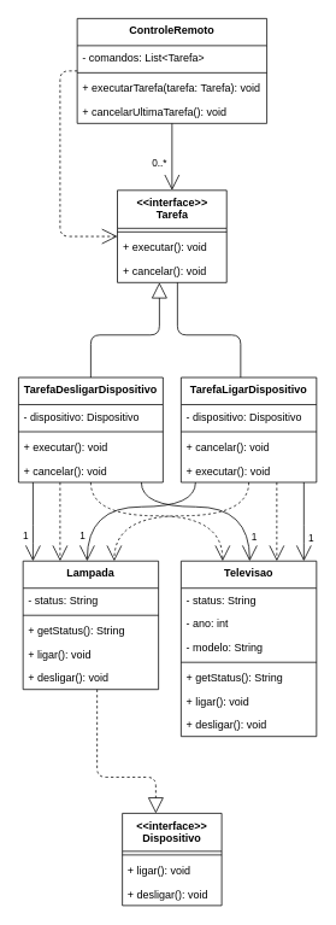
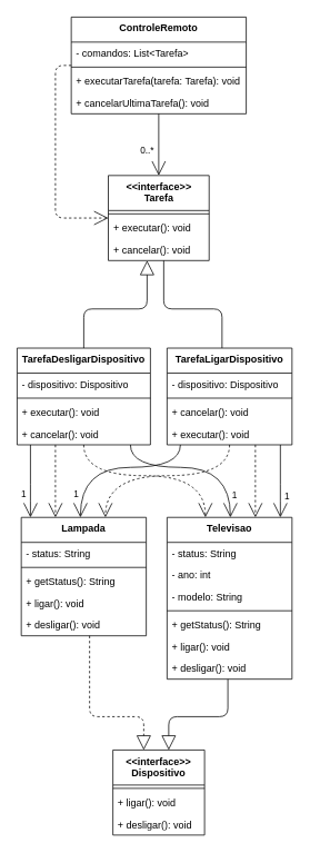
  <mxCell id="0" />
  <mxCell id="1" parent="0" />
  <mxCell id="2" value="&amp;lt;&amp;lt;interface&amp;gt;&amp;gt;&lt;br&gt;Tarefa" style="swimlane;fontStyle=1;align=center;verticalAlign=top;childLayout=stackLayout;horizontal=1;startSize=42;horizontalStack=0;resizeParent=1;resizeParentMax=0;resizeLast=0;collapsible=0;marginBottom=0;whiteSpace=wrap;html=1;" parent="1" vertex="1"><mxGeometry x="129.5" y="210" width="121" height="102" as="geometry" /></mxCell>
  <mxCell id="3" value="" style="line;strokeWidth=1;fillColor=none;align=left;verticalAlign=middle;spacingTop=-1;spacingLeft=3;spacingRight=3;rotatable=0;labelPosition=right;points=[];portConstraint=eastwest;strokeColor=inherit;" parent="2" vertex="1"><mxGeometry y="42" width="121" height="8" as="geometry" /></mxCell>
  <mxCell id="4" value="+ executar(): void" style="text;strokeColor=none;fillColor=none;align=left;verticalAlign=top;spacingLeft=4;spacingRight=4;overflow=hidden;rotatable=0;points=[[0,0.5],[1,0.5]];portConstraint=eastwest;whiteSpace=wrap;html=1;" vertex="1" parent="2"><mxGeometry y="50" width="121" height="26" as="geometry" /></mxCell>
  <mxCell id="5" value="+ cancelar(): void" style="text;strokeColor=none;fillColor=none;align=left;verticalAlign=top;spacingLeft=4;spacingRight=4;overflow=hidden;rotatable=0;points=[[0,0.5],[1,0.5]];portConstraint=eastwest;whiteSpace=wrap;html=1;" parent="2" vertex="1"><mxGeometry y="76" width="121" height="26" as="geometry" /></mxCell>
  <mxCell id="6" style="edgeStyle=none;html=1;endSize=15;endArrow=open;endFill=0;" edge="1" parent="1" source="9" target="2"><mxGeometry relative="1" as="geometry" /></mxCell>
  <mxCell id="7" value="0..*" style="edgeLabel;html=1;align=center;verticalAlign=middle;resizable=0;points=[];" vertex="1" connectable="0" parent="6"><mxGeometry x="-0.19" y="1" relative="1" as="geometry"><mxPoint x="-16" y="13" as="offset" /></mxGeometry></mxCell>
  <mxCell id="8" style="edgeStyle=orthogonalEdgeStyle;html=1;endArrow=open;endFill=0;endSize=15;dashed=1;" edge="1" parent="1" source="9" target="2"><mxGeometry relative="1" as="geometry"><Array as="points"><mxPoint x="66" y="78" /><mxPoint x="66" y="261" /></Array></mxGeometry></mxCell>
  <mxCell id="9" value="ControleRemoto" style="swimlane;fontStyle=1;align=center;verticalAlign=top;childLayout=stackLayout;horizontal=1;startSize=30;horizontalStack=0;resizeParent=1;resizeParentMax=0;resizeLast=0;collapsible=0;marginBottom=0;whiteSpace=wrap;html=1;" parent="1" vertex="1"><mxGeometry x="85" y="20" width="210" height="116" as="geometry" /></mxCell>
  <mxCell id="10" value="- comandos: List&amp;lt;Tarefa&amp;gt;" style="text;strokeColor=none;fillColor=none;align=left;verticalAlign=top;spacingLeft=4;spacingRight=4;overflow=hidden;rotatable=0;points=[[0,0.5],[1,0.5]];portConstraint=eastwest;whiteSpace=wrap;html=1;" parent="9" vertex="1"><mxGeometry y="30" width="210" height="26" as="geometry" /></mxCell>
  <mxCell id="11" value="" style="line;strokeWidth=1;fillColor=none;align=left;verticalAlign=middle;spacingTop=-1;spacingLeft=3;spacingRight=3;rotatable=0;labelPosition=right;points=[];portConstraint=eastwest;strokeColor=inherit;" parent="9" vertex="1"><mxGeometry y="56" width="210" height="8" as="geometry" /></mxCell>
  <mxCell id="12" value="+ executarTarefa(tarefa: Tarefa): void" style="text;strokeColor=none;fillColor=none;align=left;verticalAlign=top;spacingLeft=4;spacingRight=4;overflow=hidden;rotatable=0;points=[[0,0.5],[1,0.5]];portConstraint=eastwest;whiteSpace=wrap;html=1;" parent="9" vertex="1"><mxGeometry y="64" width="210" height="26" as="geometry" /></mxCell>
  <mxCell id="13" value="+ cancelarUltimaTarefa(): void" style="text;strokeColor=none;fillColor=none;align=left;verticalAlign=top;spacingLeft=4;spacingRight=4;overflow=hidden;rotatable=0;points=[[0,0.5],[1,0.5]];portConstraint=eastwest;whiteSpace=wrap;html=1;" vertex="1" parent="9"><mxGeometry y="90" width="210" height="26" as="geometry" /></mxCell>
  <mxCell id="14" style="edgeStyle=orthogonalEdgeStyle;html=1;endArrow=block;endFill=0;endSize=15;dashed=1;" edge="1" parent="1" source="15" target="21"><mxGeometry relative="1" as="geometry"><Array as="points"><mxPoint x="107" y="859" /><mxPoint x="172" y="859" /></Array></mxGeometry></mxCell>
  <mxCell id="15" value="Lampada" style="swimlane;fontStyle=1;align=center;verticalAlign=top;childLayout=stackLayout;horizontal=1;startSize=30;horizontalStack=0;resizeParent=1;resizeParentMax=0;resizeLast=0;collapsible=0;marginBottom=0;whiteSpace=wrap;html=1;" parent="1" vertex="1"><mxGeometry x="25" y="620" width="150" height="142" as="geometry" /></mxCell>
  <mxCell id="16" value="- status: String" style="text;strokeColor=none;fillColor=none;align=left;verticalAlign=top;spacingLeft=4;spacingRight=4;overflow=hidden;rotatable=0;points=[[0,0.5],[1,0.5]];portConstraint=eastwest;whiteSpace=wrap;html=1;" vertex="1" parent="15"><mxGeometry y="30" width="150" height="26" as="geometry" /></mxCell>
  <mxCell id="17" value="" style="line;strokeWidth=1;fillColor=none;align=left;verticalAlign=middle;spacingTop=-1;spacingLeft=3;spacingRight=3;rotatable=0;labelPosition=right;points=[];portConstraint=eastwest;strokeColor=inherit;" parent="15" vertex="1"><mxGeometry y="56" width="150" height="8" as="geometry" /></mxCell>
  <mxCell id="18" value="+ getStatus(): String" style="text;strokeColor=none;fillColor=none;align=left;verticalAlign=top;spacingLeft=4;spacingRight=4;overflow=hidden;rotatable=0;points=[[0,0.5],[1,0.5]];portConstraint=eastwest;whiteSpace=wrap;html=1;" vertex="1" parent="15"><mxGeometry y="64" width="150" height="26" as="geometry" /></mxCell>
  <mxCell id="19" value="+ ligar(): void" style="text;strokeColor=none;fillColor=none;align=left;verticalAlign=top;spacingLeft=4;spacingRight=4;overflow=hidden;rotatable=0;points=[[0,0.5],[1,0.5]];portConstraint=eastwest;whiteSpace=wrap;html=1;" parent="15" vertex="1"><mxGeometry y="90" width="150" height="26" as="geometry" /></mxCell>
  <mxCell id="20" value="+ desligar(): void" style="text;strokeColor=none;fillColor=none;align=left;verticalAlign=top;spacingLeft=4;spacingRight=4;overflow=hidden;rotatable=0;points=[[0,0.5],[1,0.5]];portConstraint=eastwest;whiteSpace=wrap;html=1;" vertex="1" parent="15"><mxGeometry y="116" width="150" height="26" as="geometry" /></mxCell>
  <mxCell id="21" value="&amp;lt;&amp;lt;interface&amp;gt;&amp;gt;&lt;br&gt;Dispositivo" style="swimlane;fontStyle=1;align=center;verticalAlign=top;childLayout=stackLayout;horizontal=1;startSize=42;horizontalStack=0;resizeParent=1;resizeParentMax=0;resizeLast=0;collapsible=0;marginBottom=0;whiteSpace=wrap;html=1;" vertex="1" parent="1"><mxGeometry x="135" y="899" width="110" height="102" as="geometry" /></mxCell>
  <mxCell id="22" value="" style="line;strokeWidth=1;fillColor=none;align=left;verticalAlign=middle;spacingTop=-1;spacingLeft=3;spacingRight=3;rotatable=0;labelPosition=right;points=[];portConstraint=eastwest;strokeColor=inherit;" vertex="1" parent="21"><mxGeometry y="42" width="110" height="8" as="geometry" /></mxCell>
  <mxCell id="23" value="+ ligar(): void" style="text;strokeColor=none;fillColor=none;align=left;verticalAlign=top;spacingLeft=4;spacingRight=4;overflow=hidden;rotatable=0;points=[[0,0.5],[1,0.5]];portConstraint=eastwest;whiteSpace=wrap;html=1;" vertex="1" parent="21"><mxGeometry y="50" width="110" height="26" as="geometry" /></mxCell>
  <mxCell id="24" value="+ desligar(): void" style="text;strokeColor=none;fillColor=none;align=left;verticalAlign=top;spacingLeft=4;spacingRight=4;overflow=hidden;rotatable=0;points=[[0,0.5],[1,0.5]];portConstraint=eastwest;whiteSpace=wrap;html=1;" vertex="1" parent="21"><mxGeometry y="76" width="110" height="26" as="geometry" /></mxCell>
+ <mxCell id="25" style="edgeStyle=orthogonalEdgeStyle;html=1;endArrow=block;endFill=0;endSize=15;" edge="1" parent="1" source="26" target="21"><mxGeometry relative="1" as="geometry"><Array as="points"><mxPoint x="273" y="859" /><mxPoint x="202" y="859" /></Array></mxGeometry></mxCell>
  <mxCell id="26" value="Televisao" style="swimlane;fontStyle=1;align=center;verticalAlign=top;childLayout=stackLayout;horizontal=1;startSize=30;horizontalStack=0;resizeParent=1;resizeParentMax=0;resizeLast=0;collapsible=0;marginBottom=0;whiteSpace=wrap;html=1;" vertex="1" parent="1"><mxGeometry x="200" y="620" width="150" height="194" as="geometry" /></mxCell>
  <mxCell id="27" value="- status: String" style="text;strokeColor=none;fillColor=none;align=left;verticalAlign=top;spacingLeft=4;spacingRight=4;overflow=hidden;rotatable=0;points=[[0,0.5],[1,0.5]];portConstraint=eastwest;whiteSpace=wrap;html=1;" vertex="1" parent="26"><mxGeometry y="30" width="150" height="26" as="geometry" /></mxCell>
  <mxCell id="28" value="- ano: int" style="text;strokeColor=none;fillColor=none;align=left;verticalAlign=top;spacingLeft=4;spacingRight=4;overflow=hidden;rotatable=0;points=[[0,0.5],[1,0.5]];portConstraint=eastwest;whiteSpace=wrap;html=1;" vertex="1" parent="26"><mxGeometry y="56" width="150" height="26" as="geometry" /></mxCell>
  <mxCell id="29" value="- modelo: String" style="text;strokeColor=none;fillColor=none;align=left;verticalAlign=top;spacingLeft=4;spacingRight=4;overflow=hidden;rotatable=0;points=[[0,0.5],[1,0.5]];portConstraint=eastwest;whiteSpace=wrap;html=1;" vertex="1" parent="26"><mxGeometry y="82" width="150" height="26" as="geometry" /></mxCell>
  <mxCell id="30" value="" style="line;strokeWidth=1;fillColor=none;align=left;verticalAlign=middle;spacingTop=-1;spacingLeft=3;spacingRight=3;rotatable=0;labelPosition=right;points=[];portConstraint=eastwest;strokeColor=inherit;" vertex="1" parent="26"><mxGeometry y="108" width="150" height="8" as="geometry" /></mxCell>
  <mxCell id="31" value="+ getStatus(): String" style="text;strokeColor=none;fillColor=none;align=left;verticalAlign=top;spacingLeft=4;spacingRight=4;overflow=hidden;rotatable=0;points=[[0,0.5],[1,0.5]];portConstraint=eastwest;whiteSpace=wrap;html=1;" vertex="1" parent="26"><mxGeometry y="116" width="150" height="26" as="geometry" /></mxCell>
  <mxCell id="32" value="+ ligar(): void" style="text;strokeColor=none;fillColor=none;align=left;verticalAlign=top;spacingLeft=4;spacingRight=4;overflow=hidden;rotatable=0;points=[[0,0.5],[1,0.5]];portConstraint=eastwest;whiteSpace=wrap;html=1;" vertex="1" parent="26"><mxGeometry y="142" width="150" height="26" as="geometry" /></mxCell>
  <mxCell id="33" value="+ desligar(): void" style="text;strokeColor=none;fillColor=none;align=left;verticalAlign=top;spacingLeft=4;spacingRight=4;overflow=hidden;rotatable=0;points=[[0,0.5],[1,0.5]];portConstraint=eastwest;whiteSpace=wrap;html=1;" vertex="1" parent="26"><mxGeometry y="168" width="150" height="26" as="geometry" /></mxCell>
  <mxCell id="34" style="edgeStyle=orthogonalEdgeStyle;html=1;endArrow=block;endFill=0;endSize=15;" edge="1" parent="1" source="41" target="2"><mxGeometry relative="1" as="geometry"><Array as="points"><mxPoint x="100" y="370" /><mxPoint x="176" y="370" /></Array></mxGeometry></mxCell>
  <mxCell id="35" style="edgeStyle=orthogonalEdgeStyle;html=1;endArrow=open;endFill=0;endSize=15;dashed=1;" edge="1" parent="1" source="41" target="15"><mxGeometry relative="1" as="geometry"><Array as="points"><mxPoint x="66" y="580" /><mxPoint x="66" y="580" /></Array></mxGeometry></mxCell>
  <mxCell id="36" style="edgeStyle=orthogonalEdgeStyle;html=1;endArrow=open;endFill=0;endSize=15;" edge="1" parent="1" source="41" target="15"><mxGeometry relative="1" as="geometry"><Array as="points"><mxPoint x="36" y="590" /><mxPoint x="36" y="590" /></Array></mxGeometry></mxCell>
  <mxCell id="37" value="1" style="edgeLabel;html=1;align=center;verticalAlign=middle;resizable=0;points=[];" vertex="1" connectable="0" parent="36"><mxGeometry x="0.197" y="-2" relative="1" as="geometry"><mxPoint x="-7" y="6" as="offset" /></mxGeometry></mxCell>
  <mxCell id="38" style="edgeStyle=orthogonalEdgeStyle;html=1;endArrow=open;endFill=0;endSize=15;curved=1;" edge="1" parent="1" source="41" target="26"><mxGeometry relative="1" as="geometry"><Array as="points"><mxPoint x="156" y="560" /><mxPoint x="276" y="560" /></Array></mxGeometry></mxCell>
  <mxCell id="39" value="1" style="edgeLabel;html=1;align=center;verticalAlign=middle;resizable=0;points=[];" vertex="1" connectable="0" parent="38"><mxGeometry x="0.839" y="-1" relative="1" as="geometry"><mxPoint x="5" y="-11" as="offset" /></mxGeometry></mxCell>
  <mxCell id="40" style="edgeStyle=orthogonalEdgeStyle;curved=1;html=1;endArrow=open;endFill=0;endSize=15;dashed=1;" edge="1" parent="1" source="41" target="26"><mxGeometry relative="1" as="geometry"><Array as="points"><mxPoint x="100" y="570" /><mxPoint x="246" y="570" /></Array></mxGeometry></mxCell>
  <mxCell id="41" value="TarefaDesligarDispositivo" style="swimlane;fontStyle=1;align=center;verticalAlign=top;childLayout=stackLayout;horizontal=1;startSize=30;horizontalStack=0;resizeParent=1;resizeParentMax=0;resizeLast=0;collapsible=0;marginBottom=0;whiteSpace=wrap;html=1;" vertex="1" parent="1"><mxGeometry x="20" y="417" width="160" height="116" as="geometry" /></mxCell>
  <mxCell id="42" value="- dispositivo: Dispositivo" style="text;strokeColor=none;fillColor=none;align=left;verticalAlign=top;spacingLeft=4;spacingRight=4;overflow=hidden;rotatable=0;points=[[0,0.5],[1,0.5]];portConstraint=eastwest;whiteSpace=wrap;html=1;" vertex="1" parent="41"><mxGeometry y="30" width="160" height="26" as="geometry" /></mxCell>
  <mxCell id="43" value="" style="line;strokeWidth=1;fillColor=none;align=left;verticalAlign=middle;spacingTop=-1;spacingLeft=3;spacingRight=3;rotatable=0;labelPosition=right;points=[];portConstraint=eastwest;strokeColor=inherit;" vertex="1" parent="41"><mxGeometry y="56" width="160" height="8" as="geometry" /></mxCell>
  <mxCell id="44" value="+ executar(): void" style="text;strokeColor=none;fillColor=none;align=left;verticalAlign=top;spacingLeft=4;spacingRight=4;overflow=hidden;rotatable=0;points=[[0,0.5],[1,0.5]];portConstraint=eastwest;whiteSpace=wrap;html=1;" vertex="1" parent="41"><mxGeometry y="64" width="160" height="26" as="geometry" /></mxCell>
  <mxCell id="45" value="+ cancelar(): void" style="text;strokeColor=none;fillColor=none;align=left;verticalAlign=top;spacingLeft=4;spacingRight=4;overflow=hidden;rotatable=0;points=[[0,0.5],[1,0.5]];portConstraint=eastwest;whiteSpace=wrap;html=1;" vertex="1" parent="41"><mxGeometry y="90" width="160" height="26" as="geometry" /></mxCell>
  <mxCell id="46" style="edgeStyle=orthogonalEdgeStyle;html=1;endArrow=none;endFill=0;endSize=15;" edge="1" parent="1" source="53" target="2"><mxGeometry relative="1" as="geometry"><Array as="points"><mxPoint x="266" y="370" /><mxPoint x="196" y="370" /></Array></mxGeometry></mxCell>
  <mxCell id="47" style="edgeStyle=orthogonalEdgeStyle;html=1;endArrow=open;endFill=0;endSize=15;dashed=1;" edge="1" parent="1" source="53" target="26"><mxGeometry relative="1" as="geometry"><Array as="points"><mxPoint x="306" y="570" /><mxPoint x="306" y="570" /></Array></mxGeometry></mxCell>
  <mxCell id="48" style="edgeStyle=orthogonalEdgeStyle;html=1;endArrow=open;endFill=0;endSize=15;" edge="1" parent="1" source="53" target="26"><mxGeometry relative="1" as="geometry"><Array as="points"><mxPoint x="336" y="590" /><mxPoint x="336" y="590" /></Array></mxGeometry></mxCell>
  <mxCell id="49" value="1" style="edgeLabel;html=1;align=center;verticalAlign=middle;resizable=0;points=[];" vertex="1" connectable="0" parent="48"><mxGeometry x="0.236" y="2" relative="1" as="geometry"><mxPoint x="5" y="7" as="offset" /></mxGeometry></mxCell>
  <mxCell id="50" style="edgeStyle=orthogonalEdgeStyle;html=1;endArrow=open;endFill=0;endSize=15;curved=1;" edge="1" parent="1" source="53" target="15"><mxGeometry relative="1" as="geometry"><Array as="points"><mxPoint x="216" y="560" /><mxPoint x="96" y="560" /></Array></mxGeometry></mxCell>
  <mxCell id="51" value="1" style="edgeLabel;html=1;align=center;verticalAlign=middle;resizable=0;points=[];" vertex="1" connectable="0" parent="50"><mxGeometry x="0.707" y="5" relative="1" as="geometry"><mxPoint x="-11" y="1" as="offset" /></mxGeometry></mxCell>
  <mxCell id="52" style="edgeStyle=orthogonalEdgeStyle;curved=1;html=1;endArrow=open;endFill=0;endSize=15;dashed=1;" edge="1" parent="1" source="53" target="15"><mxGeometry relative="1" as="geometry"><Array as="points"><mxPoint x="275" y="570" /><mxPoint x="126" y="570" /></Array></mxGeometry></mxCell>
  <mxCell id="53" value="TarefaLigarDispositivo" style="swimlane;fontStyle=1;align=center;verticalAlign=top;childLayout=stackLayout;horizontal=1;startSize=30;horizontalStack=0;resizeParent=1;resizeParentMax=0;resizeLast=0;collapsible=0;marginBottom=0;whiteSpace=wrap;html=1;" vertex="1" parent="1"><mxGeometry x="200" y="417" width="150" height="116" as="geometry" /></mxCell>
  <mxCell id="54" value="- dispositivo: Dispositivo" style="text;strokeColor=none;fillColor=none;align=left;verticalAlign=top;spacingLeft=4;spacingRight=4;overflow=hidden;rotatable=0;points=[[0,0.5],[1,0.5]];portConstraint=eastwest;whiteSpace=wrap;html=1;" vertex="1" parent="53"><mxGeometry y="30" width="150" height="26" as="geometry" /></mxCell>
  <mxCell id="55" value="" style="line;strokeWidth=1;fillColor=none;align=left;verticalAlign=middle;spacingTop=-1;spacingLeft=3;spacingRight=3;rotatable=0;labelPosition=right;points=[];portConstraint=eastwest;strokeColor=inherit;" vertex="1" parent="53"><mxGeometry y="56" width="150" height="8" as="geometry" /></mxCell>
  <mxCell id="56" value="+ cancelar(): void" style="text;strokeColor=none;fillColor=none;align=left;verticalAlign=top;spacingLeft=4;spacingRight=4;overflow=hidden;rotatable=0;points=[[0,0.5],[1,0.5]];portConstraint=eastwest;whiteSpace=wrap;html=1;" vertex="1" parent="53"><mxGeometry y="64" width="150" height="26" as="geometry" /></mxCell>
  <mxCell id="57" value="+ executar(): void" style="text;strokeColor=none;fillColor=none;align=left;verticalAlign=top;spacingLeft=4;spacingRight=4;overflow=hidden;rotatable=0;points=[[0,0.5],[1,0.5]];portConstraint=eastwest;whiteSpace=wrap;html=1;" vertex="1" parent="53"><mxGeometry y="90" width="150" height="26" as="geometry" /></mxCell>
